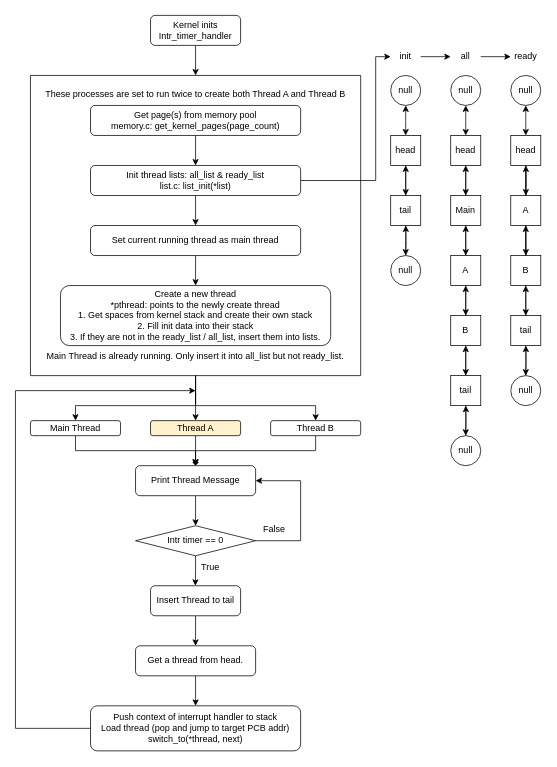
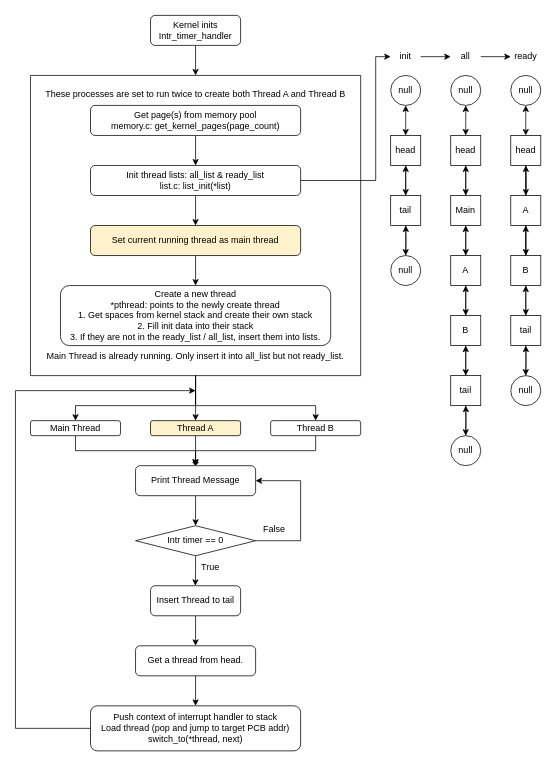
  <mxCell id="0" />
  <mxCell id="1" parent="0" />
  <mxCell id="2" style="edgeStyle=orthogonalEdgeStyle;rounded=0;orthogonalLoop=1;jettySize=auto;html=1;exitX=0.5;exitY=1;exitDx=0;exitDy=0;entryX=0.5;entryY=0;entryDx=0;entryDy=0;" edge="1" parent="1" source="3" target="15"><mxGeometry relative="1" as="geometry" /></mxCell>
  <mxCell id="3" value="Kernel inits&lt;div&gt;Intr_timer_handler&lt;/div&gt;" style="rounded=1;whiteSpace=wrap;html=1;fontSize=12;glass=0;strokeWidth=1;shadow=0;" parent="1" vertex="1"><mxGeometry x="200" y="20" width="120" height="40" as="geometry" /></mxCell>
  <mxCell id="4" style="edgeStyle=orthogonalEdgeStyle;rounded=0;orthogonalLoop=1;jettySize=auto;html=1;exitX=0.5;exitY=1;exitDx=0;exitDy=0;entryX=0.5;entryY=0;entryDx=0;entryDy=0;" edge="1" parent="1" source="5" target="8"><mxGeometry relative="1" as="geometry" /></mxCell>
  <mxCell id="5" value="Get page(s) from memory pool&lt;div&gt;memory.c:&amp;nbsp;get_kernel_pages(page_count)&lt;/div&gt;" style="rounded=1;whiteSpace=wrap;html=1;fontSize=12;glass=0;strokeWidth=1;shadow=0;" vertex="1" parent="1"><mxGeometry x="120" y="140" width="280" height="40" as="geometry" /></mxCell>
  <mxCell id="6" style="edgeStyle=orthogonalEdgeStyle;rounded=0;orthogonalLoop=1;jettySize=auto;html=1;exitX=0.5;exitY=1;exitDx=0;exitDy=0;entryX=0.5;entryY=0;entryDx=0;entryDy=0;" edge="1" parent="1" source="8" target="10"><mxGeometry relative="1" as="geometry" /></mxCell>
  <mxCell id="7" style="edgeStyle=orthogonalEdgeStyle;rounded=0;orthogonalLoop=1;jettySize=auto;html=1;exitX=1;exitY=0.5;exitDx=0;exitDy=0;entryX=0;entryY=0.5;entryDx=0;entryDy=0;" edge="1" parent="1" source="8" target="28"><mxGeometry relative="1" as="geometry"><mxPoint x="500" y="120" as="targetPoint" /><Array as="points"><mxPoint x="500" y="240" /><mxPoint x="500" y="75" /></Array></mxGeometry></mxCell>
  <mxCell id="8" value="Init thread lists: all_list &amp;amp; ready_list&lt;div&gt;list.c: list_init(*list)&lt;/div&gt;" style="rounded=1;whiteSpace=wrap;html=1;fontSize=12;glass=0;strokeWidth=1;shadow=0;" vertex="1" parent="1"><mxGeometry x="120" y="220" width="280" height="40" as="geometry" /></mxCell>
  <mxCell id="9" style="edgeStyle=orthogonalEdgeStyle;rounded=0;orthogonalLoop=1;jettySize=auto;html=1;exitX=0.5;exitY=1;exitDx=0;exitDy=0;entryX=0.5;entryY=0;entryDx=0;entryDy=0;" edge="1" parent="1" source="10" target="11"><mxGeometry relative="1" as="geometry" /></mxCell>
- <mxCell id="10" value="Set current running thread as main thread" style="rounded=1;whiteSpace=wrap;html=1;fontSize=12;glass=0;strokeWidth=1;shadow=0;" vertex="1" parent="1"><mxGeometry x="120" y="300" width="280" height="40" as="geometry" /></mxCell>
+ <mxCell id="10" value="Set current running thread as main thread" style="rounded=1;whiteSpace=wrap;html=1;fontSize=12;glass=0;strokeWidth=1;shadow=0;fillColor=#fff2cc;" vertex="1" parent="1"><mxGeometry x="120" y="300" width="280" height="40" as="geometry" /></mxCell>
  <mxCell id="11" value="Create a new thread&lt;div&gt;*pthread: points to the newly create thread&lt;/div&gt;&lt;div&gt;1. Get spaces from kernel stack and create their own stack&lt;/div&gt;&lt;div&gt;2. Fill init data into their stack&lt;/div&gt;&lt;div&gt;3. If they are not in the ready_list / all_list, insert them into lists.&lt;/div&gt;" style="rounded=1;whiteSpace=wrap;html=1;fontSize=12;glass=0;strokeWidth=1;shadow=0;" vertex="1" parent="1"><mxGeometry x="80" y="380" width="360" height="80" as="geometry" /></mxCell>
  <mxCell id="12" style="edgeStyle=orthogonalEdgeStyle;rounded=0;orthogonalLoop=1;jettySize=auto;html=1;exitX=0.5;exitY=1;exitDx=0;exitDy=0;entryX=0.5;entryY=0;entryDx=0;entryDy=0;" edge="1" parent="1" source="15" target="19"><mxGeometry relative="1" as="geometry"><Array as="points"><mxPoint x="260" y="540" /><mxPoint x="100" y="540" /></Array></mxGeometry></mxCell>
  <mxCell id="13" style="edgeStyle=orthogonalEdgeStyle;rounded=0;orthogonalLoop=1;jettySize=auto;html=1;exitX=0.5;exitY=1;exitDx=0;exitDy=0;entryX=0.5;entryY=0;entryDx=0;entryDy=0;" edge="1" parent="1" source="15" target="21"><mxGeometry relative="1" as="geometry"><Array as="points"><mxPoint x="260" y="500" /></Array></mxGeometry></mxCell>
  <mxCell id="14" style="edgeStyle=orthogonalEdgeStyle;rounded=0;orthogonalLoop=1;jettySize=auto;html=1;exitX=0.5;exitY=1;exitDx=0;exitDy=0;" edge="1" parent="1" source="15" target="23"><mxGeometry relative="1" as="geometry"><Array as="points"><mxPoint x="260" y="540" /><mxPoint x="420" y="540" /></Array></mxGeometry></mxCell>
  <mxCell id="15" value="" style="swimlane;startSize=0;" vertex="1" parent="1"><mxGeometry x="40" y="100" width="440" height="400" as="geometry"><mxRectangle x="40" y="120" width="50" height="40" as="alternateBounds" /></mxGeometry></mxCell>
  <mxCell id="16" value="These processes are set to run twice to create both Thread A and Thread B" style="text;html=1;align=center;verticalAlign=middle;whiteSpace=wrap;rounded=0;" vertex="1" parent="15"><mxGeometry y="10" width="440" height="30" as="geometry" /></mxCell>
  <mxCell id="17" value="Main Thread is already running.&amp;nbsp;&lt;span style=&quot;background-color: initial;&quot;&gt;Only insert it into all_list but not ready_list.&lt;/span&gt;" style="text;html=1;align=center;verticalAlign=middle;whiteSpace=wrap;rounded=0;" vertex="1" parent="15"><mxGeometry y="360" width="440" height="30" as="geometry" /></mxCell>
  <mxCell id="18" style="edgeStyle=orthogonalEdgeStyle;rounded=0;orthogonalLoop=1;jettySize=auto;html=1;exitX=0.5;exitY=1;exitDx=0;exitDy=0;endArrow=diamond;" edge="1" parent="1" source="19" target="75"><mxGeometry relative="1" as="geometry" /></mxCell>
  <mxCell id="19" value="Main Thread" style="rounded=1;whiteSpace=wrap;html=1;" vertex="1" parent="1"><mxGeometry x="40" y="560" width="120" height="20" as="geometry" /></mxCell>
  <mxCell id="20" style="edgeStyle=orthogonalEdgeStyle;rounded=0;orthogonalLoop=1;jettySize=auto;html=1;exitX=0.5;exitY=1;exitDx=0;exitDy=0;" edge="1" parent="1" source="21"><mxGeometry relative="1" as="geometry"><mxPoint x="259.714" y="620" as="targetPoint" /></mxGeometry></mxCell>
  <mxCell id="21" value="Thread A" style="rounded=1;whiteSpace=wrap;html=1;fillColor=#fff2cc;" vertex="1" parent="1"><mxGeometry x="200" y="560" width="120" height="20" as="geometry" /></mxCell>
  <mxCell id="22" style="edgeStyle=orthogonalEdgeStyle;rounded=0;orthogonalLoop=1;jettySize=auto;html=1;exitX=0.5;exitY=1;exitDx=0;exitDy=0;" edge="1" parent="1" source="23" target="75"><mxGeometry relative="1" as="geometry" /></mxCell>
  <mxCell id="23" value="Thread B" style="rounded=1;whiteSpace=wrap;html=1;" vertex="1" parent="1"><mxGeometry x="360" y="560" width="120" height="20" as="geometry" /></mxCell>
  <mxCell id="24" style="edgeStyle=orthogonalEdgeStyle;rounded=0;orthogonalLoop=1;jettySize=auto;html=1;exitX=0.5;exitY=0;exitDx=0;exitDy=0;entryX=0.5;entryY=1;entryDx=0;entryDy=0;startArrow=classic;startFill=1;" edge="1" parent="1" source="26"><mxGeometry relative="1" as="geometry"><mxPoint x="540" y="140" as="targetPoint" /></mxGeometry></mxCell>
  <mxCell id="25" style="edgeStyle=orthogonalEdgeStyle;rounded=0;orthogonalLoop=1;jettySize=auto;html=1;exitX=0.5;exitY=1;exitDx=0;exitDy=0;" edge="1" parent="1" source="26" target="31"><mxGeometry relative="1" as="geometry" /></mxCell>
  <mxCell id="26" value="head" style="rounded=0;whiteSpace=wrap;html=1;" vertex="1" parent="1"><mxGeometry x="520" y="180" width="40" height="40" as="geometry" /></mxCell>
  <mxCell id="27" style="edgeStyle=orthogonalEdgeStyle;rounded=0;orthogonalLoop=1;jettySize=auto;html=1;exitX=1;exitY=0.5;exitDx=0;exitDy=0;" edge="1" parent="1" source="28" target="38"><mxGeometry relative="1" as="geometry" /></mxCell>
  <mxCell id="28" value="init" style="text;html=1;align=center;verticalAlign=middle;whiteSpace=wrap;rounded=0;" vertex="1" parent="1"><mxGeometry x="520" y="60" width="40" height="30" as="geometry" /></mxCell>
  <mxCell id="29" style="edgeStyle=orthogonalEdgeStyle;rounded=0;orthogonalLoop=1;jettySize=auto;html=1;exitX=0.5;exitY=0;exitDx=0;exitDy=0;entryX=0.5;entryY=1;entryDx=0;entryDy=0;" edge="1" parent="1" source="31" target="26"><mxGeometry relative="1" as="geometry" /></mxCell>
  <mxCell id="30" style="edgeStyle=orthogonalEdgeStyle;rounded=0;orthogonalLoop=1;jettySize=auto;html=1;" edge="1" parent="1" source="31"><mxGeometry relative="1" as="geometry"><mxPoint x="540" y="340" as="targetPoint" /></mxGeometry></mxCell>
  <mxCell id="31" value="tail" style="rounded=0;whiteSpace=wrap;html=1;" vertex="1" parent="1"><mxGeometry x="520" y="260" width="40" height="40" as="geometry" /></mxCell>
  <mxCell id="32" style="edgeStyle=orthogonalEdgeStyle;rounded=0;orthogonalLoop=1;jettySize=auto;html=1;exitX=0.5;exitY=0;exitDx=0;exitDy=0;" edge="1" parent="1" target="31"><mxGeometry relative="1" as="geometry"><mxPoint x="540" y="340" as="sourcePoint" /></mxGeometry></mxCell>
  <mxCell id="33" style="edgeStyle=orthogonalEdgeStyle;rounded=0;orthogonalLoop=1;jettySize=auto;html=1;exitX=0.5;exitY=0;exitDx=0;exitDy=0;entryX=0.5;entryY=1;entryDx=0;entryDy=0;startArrow=classic;startFill=1;" edge="1" parent="1" source="36"><mxGeometry relative="1" as="geometry"><mxPoint x="620" y="140" as="targetPoint" /></mxGeometry></mxCell>
  <mxCell id="34" style="edgeStyle=orthogonalEdgeStyle;rounded=0;orthogonalLoop=1;jettySize=auto;html=1;exitX=0.5;exitY=1;exitDx=0;exitDy=0;" edge="1" parent="1" source="50" target="41"><mxGeometry relative="1" as="geometry" /></mxCell>
  <mxCell id="35" style="edgeStyle=orthogonalEdgeStyle;rounded=0;orthogonalLoop=1;jettySize=auto;html=1;exitX=0.5;exitY=1;exitDx=0;exitDy=0;entryX=0.5;entryY=0;entryDx=0;entryDy=0;" edge="1" parent="1" source="36" target="45"><mxGeometry relative="1" as="geometry" /></mxCell>
  <mxCell id="36" value="head" style="rounded=0;whiteSpace=wrap;html=1;" vertex="1" parent="1"><mxGeometry x="600" y="180" width="40" height="40" as="geometry" /></mxCell>
  <mxCell id="37" style="edgeStyle=orthogonalEdgeStyle;rounded=0;orthogonalLoop=1;jettySize=auto;html=1;exitX=1;exitY=0.5;exitDx=0;exitDy=0;entryX=0;entryY=0.5;entryDx=0;entryDy=0;" edge="1" parent="1" source="38" target="59"><mxGeometry relative="1" as="geometry" /></mxCell>
  <mxCell id="38" value="all" style="text;html=1;align=center;verticalAlign=middle;whiteSpace=wrap;rounded=0;" vertex="1" parent="1"><mxGeometry x="600" y="60" width="40" height="30" as="geometry" /></mxCell>
  <mxCell id="39" style="edgeStyle=orthogonalEdgeStyle;rounded=0;orthogonalLoop=1;jettySize=auto;html=1;exitX=0.5;exitY=0;exitDx=0;exitDy=0;entryX=0.5;entryY=1;entryDx=0;entryDy=0;" edge="1" parent="1" source="45" target="36"><mxGeometry relative="1" as="geometry" /></mxCell>
  <mxCell id="40" style="edgeStyle=orthogonalEdgeStyle;rounded=0;orthogonalLoop=1;jettySize=auto;html=1;" edge="1" parent="1" source="41"><mxGeometry relative="1" as="geometry"><mxPoint x="620" y="580" as="targetPoint" /></mxGeometry></mxCell>
  <mxCell id="41" value="tail" style="rounded=0;whiteSpace=wrap;html=1;" vertex="1" parent="1"><mxGeometry x="600" y="500" width="40" height="40" as="geometry" /></mxCell>
  <mxCell id="42" style="edgeStyle=orthogonalEdgeStyle;rounded=0;orthogonalLoop=1;jettySize=auto;html=1;exitX=0.5;exitY=0;exitDx=0;exitDy=0;" edge="1" parent="1" target="41"><mxGeometry relative="1" as="geometry"><mxPoint x="620" y="580" as="sourcePoint" /></mxGeometry></mxCell>
  <mxCell id="43" value="" style="edgeStyle=orthogonalEdgeStyle;rounded=0;orthogonalLoop=1;jettySize=auto;html=1;exitX=0.5;exitY=0;exitDx=0;exitDy=0;" edge="1" parent="1" source="50" target="48"><mxGeometry relative="1" as="geometry"><mxPoint x="620" y="500" as="sourcePoint" /><mxPoint x="620" y="220" as="targetPoint" /></mxGeometry></mxCell>
  <mxCell id="44" style="edgeStyle=orthogonalEdgeStyle;rounded=0;orthogonalLoop=1;jettySize=auto;html=1;" edge="1" parent="1" source="45" target="48"><mxGeometry relative="1" as="geometry" /></mxCell>
  <mxCell id="45" value="Main" style="rounded=0;whiteSpace=wrap;html=1;" vertex="1" parent="1"><mxGeometry x="600" y="260" width="40" height="40" as="geometry" /></mxCell>
  <mxCell id="46" style="edgeStyle=orthogonalEdgeStyle;rounded=0;orthogonalLoop=1;jettySize=auto;html=1;exitX=0.5;exitY=0;exitDx=0;exitDy=0;" edge="1" parent="1" source="48" target="45"><mxGeometry relative="1" as="geometry" /></mxCell>
  <mxCell id="47" style="edgeStyle=orthogonalEdgeStyle;rounded=0;orthogonalLoop=1;jettySize=auto;html=1;exitX=0.5;exitY=1;exitDx=0;exitDy=0;" edge="1" parent="1" source="48" target="50"><mxGeometry relative="1" as="geometry" /></mxCell>
  <mxCell id="48" value="A" style="rounded=0;whiteSpace=wrap;html=1;" vertex="1" parent="1"><mxGeometry x="600" y="340" width="40" height="40" as="geometry" /></mxCell>
  <mxCell id="49" value="" style="edgeStyle=orthogonalEdgeStyle;rounded=0;orthogonalLoop=1;jettySize=auto;html=1;exitX=0.5;exitY=0;exitDx=0;exitDy=0;entryX=0.5;entryY=1;entryDx=0;entryDy=0;" edge="1" parent="1" source="41" target="50"><mxGeometry relative="1" as="geometry"><mxPoint x="620" y="500" as="sourcePoint" /><mxPoint x="620" y="300" as="targetPoint" /></mxGeometry></mxCell>
  <mxCell id="50" value="B" style="rounded=0;whiteSpace=wrap;html=1;" vertex="1" parent="1"><mxGeometry x="600" y="420" width="40" height="40" as="geometry" /></mxCell>
  <mxCell id="51" value="null" style="ellipse;whiteSpace=wrap;html=1;aspect=fixed;" vertex="1" parent="1"><mxGeometry x="520" y="340" width="40" height="40" as="geometry" /></mxCell>
  <mxCell id="52" value="null" style="ellipse;whiteSpace=wrap;html=1;aspect=fixed;" vertex="1" parent="1"><mxGeometry x="520" y="100" width="40" height="40" as="geometry" /></mxCell>
  <mxCell id="53" value="null" style="ellipse;whiteSpace=wrap;html=1;aspect=fixed;" vertex="1" parent="1"><mxGeometry x="600" y="100" width="40" height="40" as="geometry" /></mxCell>
  <mxCell id="54" value="null" style="ellipse;whiteSpace=wrap;html=1;aspect=fixed;" vertex="1" parent="1"><mxGeometry x="600" y="580" width="40" height="40" as="geometry" /></mxCell>
  <mxCell id="55" style="edgeStyle=orthogonalEdgeStyle;rounded=0;orthogonalLoop=1;jettySize=auto;html=1;exitX=0.5;exitY=0;exitDx=0;exitDy=0;entryX=0.5;entryY=1;entryDx=0;entryDy=0;startArrow=classic;startFill=1;" edge="1" parent="1" source="58"><mxGeometry relative="1" as="geometry"><mxPoint x="700" y="140" as="targetPoint" /></mxGeometry></mxCell>
  <mxCell id="56" style="edgeStyle=orthogonalEdgeStyle;rounded=0;orthogonalLoop=1;jettySize=auto;html=1;exitX=0.5;exitY=1;exitDx=0;exitDy=0;" edge="1" parent="1" source="58" target="62"><mxGeometry relative="1" as="geometry" /></mxCell>
  <mxCell id="57" style="edgeStyle=orthogonalEdgeStyle;rounded=0;orthogonalLoop=1;jettySize=auto;html=1;exitX=0.5;exitY=1;exitDx=0;exitDy=0;" edge="1" parent="1" source="58"><mxGeometry relative="1" as="geometry"><mxPoint x="700.143" y="260" as="targetPoint" /></mxGeometry></mxCell>
  <mxCell id="58" value="head" style="rounded=0;whiteSpace=wrap;html=1;" vertex="1" parent="1"><mxGeometry x="680" y="180" width="40" height="40" as="geometry" /></mxCell>
  <mxCell id="59" value="ready" style="text;html=1;align=center;verticalAlign=middle;whiteSpace=wrap;rounded=0;" vertex="1" parent="1"><mxGeometry x="680" y="60" width="40" height="30" as="geometry" /></mxCell>
  <mxCell id="60" style="edgeStyle=orthogonalEdgeStyle;rounded=0;orthogonalLoop=1;jettySize=auto;html=1;exitX=0.5;exitY=0;exitDx=0;exitDy=0;entryX=0.5;entryY=1;entryDx=0;entryDy=0;" edge="1" parent="1" target="58"><mxGeometry relative="1" as="geometry"><mxPoint x="700" y="260" as="sourcePoint" /></mxGeometry></mxCell>
  <mxCell id="61" style="edgeStyle=orthogonalEdgeStyle;rounded=0;orthogonalLoop=1;jettySize=auto;html=1;" edge="1" parent="1" source="62"><mxGeometry relative="1" as="geometry"><mxPoint x="700" y="500" as="targetPoint" /></mxGeometry></mxCell>
  <mxCell id="62" value="tail" style="rounded=0;whiteSpace=wrap;html=1;" vertex="1" parent="1"><mxGeometry x="680" y="420" width="40" height="40" as="geometry" /></mxCell>
  <mxCell id="63" style="edgeStyle=orthogonalEdgeStyle;rounded=0;orthogonalLoop=1;jettySize=auto;html=1;exitX=0.5;exitY=0;exitDx=0;exitDy=0;" edge="1" parent="1" target="62"><mxGeometry relative="1" as="geometry"><mxPoint x="700" y="500" as="sourcePoint" /></mxGeometry></mxCell>
  <mxCell id="64" value="" style="edgeStyle=orthogonalEdgeStyle;rounded=0;orthogonalLoop=1;jettySize=auto;html=1;exitX=0.5;exitY=0;exitDx=0;exitDy=0;entryX=0.5;entryY=1;entryDx=0;entryDy=0;" edge="1" parent="1" source="68"><mxGeometry relative="1" as="geometry"><mxPoint x="700" y="500" as="sourcePoint" /><mxPoint x="700" y="300" as="targetPoint" /></mxGeometry></mxCell>
  <mxCell id="65" style="edgeStyle=orthogonalEdgeStyle;rounded=0;orthogonalLoop=1;jettySize=auto;html=1;exitX=0.5;exitY=1;exitDx=0;exitDy=0;" edge="1" parent="1" source="66"><mxGeometry relative="1" as="geometry"><mxPoint x="700.143" y="340" as="targetPoint" /></mxGeometry></mxCell>
  <mxCell id="66" value="A" style="rounded=0;whiteSpace=wrap;html=1;" vertex="1" parent="1"><mxGeometry x="680" y="260" width="40" height="40" as="geometry" /></mxCell>
  <mxCell id="67" value="" style="edgeStyle=orthogonalEdgeStyle;rounded=0;orthogonalLoop=1;jettySize=auto;html=1;exitX=0.5;exitY=0;exitDx=0;exitDy=0;entryX=0.5;entryY=1;entryDx=0;entryDy=0;" edge="1" parent="1" source="62" target="68"><mxGeometry relative="1" as="geometry"><mxPoint x="700" y="420" as="sourcePoint" /><mxPoint x="700" y="220" as="targetPoint" /></mxGeometry></mxCell>
  <mxCell id="68" value="B" style="rounded=0;whiteSpace=wrap;html=1;" vertex="1" parent="1"><mxGeometry x="680" y="340" width="40" height="40" as="geometry" /></mxCell>
  <mxCell id="69" value="null" style="ellipse;whiteSpace=wrap;html=1;aspect=fixed;" vertex="1" parent="1"><mxGeometry x="680" y="100" width="40" height="40" as="geometry" /></mxCell>
  <mxCell id="70" value="null" style="ellipse;whiteSpace=wrap;html=1;aspect=fixed;" vertex="1" parent="1"><mxGeometry x="680" y="500" width="40" height="40" as="geometry" /></mxCell>
  <mxCell id="71" style="edgeStyle=orthogonalEdgeStyle;rounded=0;orthogonalLoop=1;jettySize=auto;html=1;entryX=1;entryY=0.5;entryDx=0;entryDy=0;" edge="1" parent="1" source="73" target="75"><mxGeometry relative="1" as="geometry"><Array as="points"><mxPoint x="400" y="720" /><mxPoint x="400" y="640" /></Array></mxGeometry></mxCell>
  <mxCell id="72" style="edgeStyle=orthogonalEdgeStyle;rounded=0;orthogonalLoop=1;jettySize=auto;html=1;exitX=0.5;exitY=1;exitDx=0;exitDy=0;" edge="1" parent="1" source="73"><mxGeometry relative="1" as="geometry"><mxPoint x="259.714" y="780" as="targetPoint" /></mxGeometry></mxCell>
  <mxCell id="73" value="Intr timer == 0" style="rhombus;whiteSpace=wrap;html=1;" vertex="1" parent="1"><mxGeometry x="180" y="700" width="160" height="40" as="geometry" /></mxCell>
  <mxCell id="74" style="edgeStyle=orthogonalEdgeStyle;rounded=0;orthogonalLoop=1;jettySize=auto;html=1;entryX=0.5;entryY=0;entryDx=0;entryDy=0;" edge="1" parent="1" source="75" target="73"><mxGeometry relative="1" as="geometry" /></mxCell>
  <mxCell id="75" value="Print Thread Message" style="rounded=1;whiteSpace=wrap;html=1;" vertex="1" parent="1"><mxGeometry x="180" y="620" width="160" height="40" as="geometry" /></mxCell>
  <mxCell id="76" value="False" style="text;html=1;align=center;verticalAlign=middle;whiteSpace=wrap;rounded=0;" vertex="1" parent="1"><mxGeometry x="340" y="690" width="50" height="30" as="geometry" /></mxCell>
  <mxCell id="77" value="True" style="text;html=1;align=center;verticalAlign=middle;whiteSpace=wrap;rounded=0;" vertex="1" parent="1"><mxGeometry x="260" y="740" width="40" height="30" as="geometry" /></mxCell>
  <mxCell id="78" style="edgeStyle=orthogonalEdgeStyle;rounded=0;orthogonalLoop=1;jettySize=auto;html=1;entryX=0.5;entryY=0;entryDx=0;entryDy=0;" edge="1" parent="1" source="79" target="81"><mxGeometry relative="1" as="geometry" /></mxCell>
  <mxCell id="79" value="Insert Thread to tail" style="rounded=1;whiteSpace=wrap;html=1;" vertex="1" parent="1"><mxGeometry x="200" y="780" width="120" height="40" as="geometry" /></mxCell>
  <mxCell id="80" style="edgeStyle=orthogonalEdgeStyle;rounded=0;orthogonalLoop=1;jettySize=auto;html=1;entryX=0.5;entryY=0;entryDx=0;entryDy=0;" edge="1" parent="1" source="81" target="83"><mxGeometry relative="1" as="geometry" /></mxCell>
  <mxCell id="81" value="Get a thread from head." style="rounded=1;whiteSpace=wrap;html=1;" vertex="1" parent="1"><mxGeometry x="180" y="860" width="160" height="40" as="geometry" /></mxCell>
  <mxCell id="82" style="edgeStyle=orthogonalEdgeStyle;rounded=0;orthogonalLoop=1;jettySize=auto;html=1;exitX=0;exitY=0.5;exitDx=0;exitDy=0;" edge="1" parent="1" source="83"><mxGeometry relative="1" as="geometry"><mxPoint x="260" y="520" as="targetPoint" /><Array as="points"><mxPoint x="20" y="970" /><mxPoint x="20" y="520" /></Array></mxGeometry></mxCell>
  <mxCell id="83" value="Push context of interrupt handler to stack&lt;div&gt;Load thread (pop and jump to target PCB addr)&lt;br&gt;&lt;div&gt;switch_to(*thread, next)&lt;/div&gt;&lt;/div&gt;" style="rounded=1;whiteSpace=wrap;html=1;" vertex="1" parent="1"><mxGeometry x="120" y="940" width="280" height="60" as="geometry" /></mxCell>
